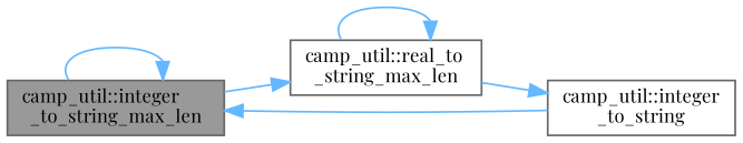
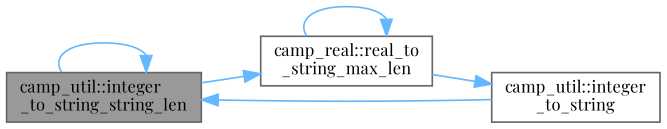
  digraph {
    fontname="Playfair Display"
    rankdir=LR
    node [color=grey40 fillcolor=white fontname="Playfair Display" fontsize=10 shape=box style=filled]
    edge [color=steelblue1 fontname="Playfair Display" fontsize=10 labelfontname=Helvetica labelfontsize=10 style=solid]
-   n1 [color=gray40 fillcolor=grey60 fontcolor=black height=0.2 label="camp_util::integer\l_to_string_max_len" width=0.4]
-   n2 [height=0.2 label="camp_util::real_to\l_string_max_len" width=0.4]
+   n1 [color=gray40 fillcolor=grey60 fontcolor=black height=0.2 label="camp_util::integer\l_to_string_string_len" width=0.4]
+   n2 [height=0.2 label="camp_real::real_to\l_string_max_len" width=0.4]
    n3 [height=0.2 label="camp_util::integer\l_to_string" width=0.4]
    n1 -> n1
    n1 -> n2
    n2 -> n2
    n2 -> n3
    n3 -> n1
  }
